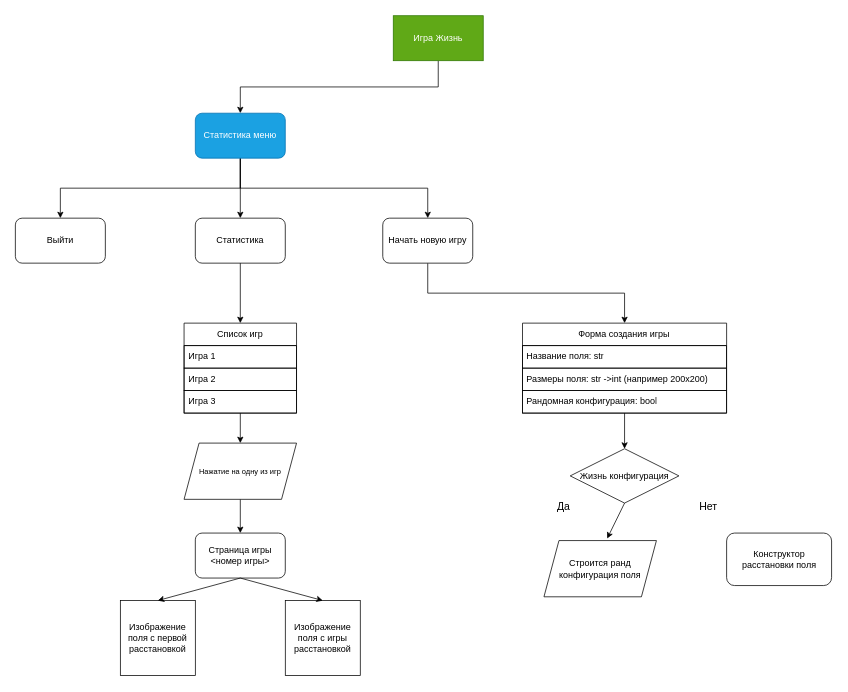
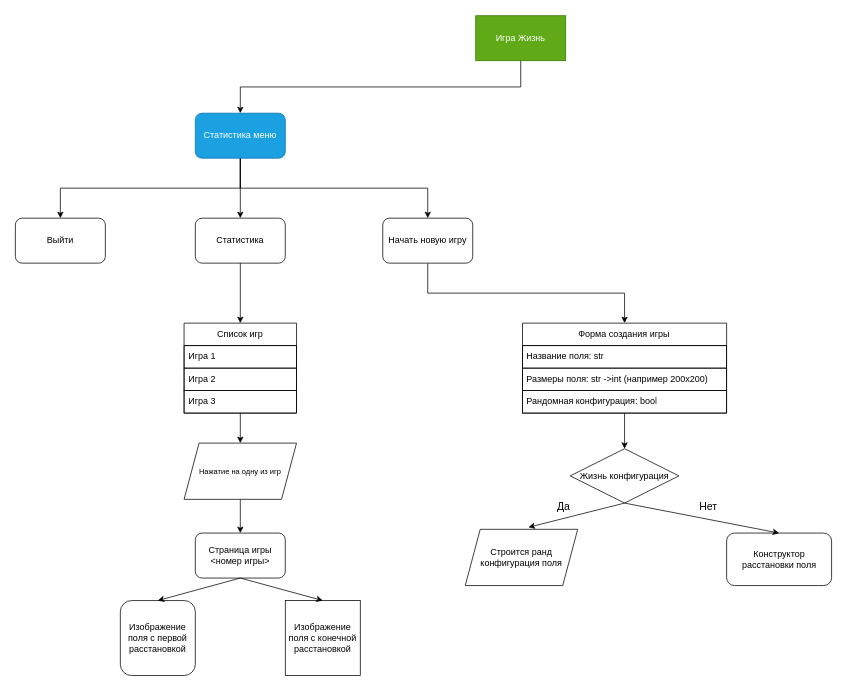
  <mxCell id="0" />
  <mxCell id="1" parent="0" />
  <mxCell id="2" style="edgeStyle=orthogonalEdgeStyle;rounded=0;orthogonalLoop=1;jettySize=auto;html=1;exitX=0.5;exitY=1;exitDx=0;exitDy=0;entryX=0.5;entryY=0;entryDx=0;entryDy=0;" parent="1" source="3" target="7" edge="1"><mxGeometry relative="1" as="geometry" /></mxCell>
- <mxCell id="3" value="Игра Жизнь" style="rounded=0;whiteSpace=wrap;html=1;fillColor=#60a917;fontColor=#ffffff;strokeColor=#2D7600;" parent="1" vertex="1"><mxGeometry x="524" y="20" width="120" height="60" as="geometry" /></mxCell>
+ <mxCell id="3" value="Игра Жизнь" style="rounded=0;whiteSpace=wrap;html=1;fillColor=#60a917;fontColor=#ffffff;strokeColor=#2D7600;" parent="1" vertex="1"><mxGeometry x="634" y="20" width="120" height="60" as="geometry" /></mxCell>
  <mxCell id="4" style="edgeStyle=orthogonalEdgeStyle;rounded=0;orthogonalLoop=1;jettySize=auto;html=1;exitX=0.5;exitY=1;exitDx=0;exitDy=0;entryX=0.5;entryY=0;entryDx=0;entryDy=0;" parent="1" source="7" target="10" edge="1"><mxGeometry relative="1" as="geometry" /></mxCell>
  <mxCell id="5" style="edgeStyle=orthogonalEdgeStyle;rounded=0;orthogonalLoop=1;jettySize=auto;html=1;exitX=0.5;exitY=1;exitDx=0;exitDy=0;entryX=0.5;entryY=0;entryDx=0;entryDy=0;" parent="1" source="7" target="9" edge="1"><mxGeometry relative="1" as="geometry" /></mxCell>
  <mxCell id="6" style="edgeStyle=orthogonalEdgeStyle;rounded=0;orthogonalLoop=1;jettySize=auto;html=1;exitX=0.5;exitY=1;exitDx=0;exitDy=0;entryX=0.5;entryY=0;entryDx=0;entryDy=0;" parent="1" source="7" target="11" edge="1"><mxGeometry relative="1" as="geometry" /></mxCell>
  <mxCell id="7" value="Статистика меню" style="rounded=1;whiteSpace=wrap;html=1;fillColor=#1ba1e2;fontColor=#ffffff;strokeColor=#006EAF;" parent="1" vertex="1"><mxGeometry x="260" y="150" width="120" height="60" as="geometry" /></mxCell>
  <mxCell id="8" style="edgeStyle=orthogonalEdgeStyle;rounded=0;orthogonalLoop=1;jettySize=auto;html=1;exitX=0.5;exitY=1;exitDx=0;exitDy=0;entryX=0.5;entryY=0;entryDx=0;entryDy=0;" parent="1" source="9" target="19" edge="1"><mxGeometry relative="1" as="geometry" /></mxCell>
  <mxCell id="9" value="Начать новую игру" style="rounded=1;whiteSpace=wrap;html=1;" parent="1" vertex="1"><mxGeometry x="510" y="290" width="120" height="60" as="geometry" /></mxCell>
  <mxCell id="10" value="Статистика" style="rounded=1;whiteSpace=wrap;html=1;" parent="1" vertex="1"><mxGeometry x="260" y="290" width="120" height="60" as="geometry" /></mxCell>
  <mxCell id="11" value="Выйти" style="rounded=1;whiteSpace=wrap;html=1;" parent="1" vertex="1"><mxGeometry x="20" y="290" width="120" height="60" as="geometry" /></mxCell>
  <mxCell id="12" style="edgeStyle=orthogonalEdgeStyle;rounded=0;orthogonalLoop=1;jettySize=auto;html=1;entryX=0.5;entryY=0;entryDx=0;entryDy=0;" parent="1" source="13" target="24" edge="1"><mxGeometry relative="1" as="geometry" /></mxCell>
  <mxCell id="13" value="Список игр" style="swimlane;fontStyle=0;childLayout=stackLayout;horizontal=1;startSize=30;horizontalStack=0;resizeParent=1;resizeParentMax=0;resizeLast=0;collapsible=1;marginBottom=0;whiteSpace=wrap;html=1;" parent="1" vertex="1"><mxGeometry x="245" y="430" width="150" height="120" as="geometry" /></mxCell>
  <mxCell id="14" value="Игра 1" style="text;strokeColor=default;fillColor=none;align=left;verticalAlign=middle;spacingLeft=4;spacingRight=4;overflow=hidden;points=[[0,0.5],[1,0.5]];portConstraint=eastwest;rotatable=0;whiteSpace=wrap;html=1;" parent="13" vertex="1"><mxGeometry y="30" width="150" height="30" as="geometry" /></mxCell>
  <mxCell id="15" value="Игра 2" style="text;strokeColor=default;fillColor=none;align=left;verticalAlign=middle;spacingLeft=4;spacingRight=4;overflow=hidden;points=[[0,0.5],[1,0.5]];portConstraint=eastwest;rotatable=0;whiteSpace=wrap;html=1;" parent="13" vertex="1"><mxGeometry y="60" width="150" height="30" as="geometry" /></mxCell>
  <mxCell id="16" value="Игра 3" style="text;strokeColor=default;fillColor=none;align=left;verticalAlign=middle;spacingLeft=4;spacingRight=4;overflow=hidden;points=[[0,0.5],[1,0.5]];portConstraint=eastwest;rotatable=0;whiteSpace=wrap;html=1;" parent="13" vertex="1"><mxGeometry y="90" width="150" height="30" as="geometry" /></mxCell>
  <mxCell id="17" value="" style="endArrow=classic;html=1;rounded=0;exitX=0.5;exitY=1;exitDx=0;exitDy=0;entryX=0.5;entryY=0;entryDx=0;entryDy=0;" parent="1" source="10" target="13" edge="1"><mxGeometry width="50" height="50" relative="1" as="geometry"><mxPoint x="280" y="470" as="sourcePoint" /><mxPoint x="330" y="420" as="targetPoint" /></mxGeometry></mxCell>
  <mxCell id="18" style="edgeStyle=orthogonalEdgeStyle;rounded=0;orthogonalLoop=1;jettySize=auto;html=1;" parent="1" source="19" target="30" edge="1"><mxGeometry relative="1" as="geometry" /></mxCell>
  <mxCell id="19" value="Форма создания игры" style="swimlane;fontStyle=0;childLayout=stackLayout;horizontal=1;startSize=30;horizontalStack=0;resizeParent=1;resizeParentMax=0;resizeLast=0;collapsible=1;marginBottom=0;whiteSpace=wrap;html=1;" parent="1" vertex="1"><mxGeometry x="696.39" y="430" width="272.22" height="120" as="geometry" /></mxCell>
  <mxCell id="20" value="Название поля: str" style="text;strokeColor=default;fillColor=none;align=left;verticalAlign=middle;spacingLeft=4;spacingRight=4;overflow=hidden;points=[[0,0.5],[1,0.5]];portConstraint=eastwest;rotatable=0;whiteSpace=wrap;html=1;" parent="19" vertex="1"><mxGeometry y="30" width="272.22" height="30" as="geometry" /></mxCell>
  <mxCell id="21" value="Размеры поля: str -&amp;gt;int (например 200x200)" style="text;strokeColor=default;fillColor=none;align=left;verticalAlign=middle;spacingLeft=4;spacingRight=4;overflow=hidden;points=[[0,0.5],[1,0.5]];portConstraint=eastwest;rotatable=0;whiteSpace=wrap;html=1;" parent="19" vertex="1"><mxGeometry y="60" width="272.22" height="30" as="geometry" /></mxCell>
  <mxCell id="22" value="Рандомная конфигурация: bool" style="text;strokeColor=default;fillColor=none;align=left;verticalAlign=middle;spacingLeft=4;spacingRight=4;overflow=hidden;points=[[0,0.5],[1,0.5]];portConstraint=eastwest;rotatable=0;whiteSpace=wrap;html=1;" parent="19" vertex="1"><mxGeometry y="90" width="272.22" height="30" as="geometry" /></mxCell>
  <mxCell id="23" style="edgeStyle=orthogonalEdgeStyle;rounded=0;orthogonalLoop=1;jettySize=auto;html=1;exitX=0.5;exitY=1;exitDx=0;exitDy=0;" parent="1" source="24" target="25" edge="1"><mxGeometry relative="1" as="geometry" /></mxCell>
  <mxCell id="24" value="&lt;font style=&quot;font-size: 10px;&quot;&gt;Нажатие на одну из игр&lt;/font&gt;" style="shape=parallelogram;perimeter=parallelogramPerimeter;whiteSpace=wrap;html=1;fixedSize=1;" parent="1" vertex="1"><mxGeometry x="245" y="590" width="150" height="75" as="geometry" /></mxCell>
  <mxCell id="25" value="Страница игры &amp;lt;номер игры&amp;gt;" style="rounded=1;whiteSpace=wrap;html=1;" parent="1" vertex="1"><mxGeometry x="260" y="710" width="120" height="60" as="geometry" /></mxCell>
- <mxCell id="26" value="Изображение поля с первой расстановкой" style="whiteSpace=wrap;html=1;aspect=fixed;" parent="1" vertex="1"><mxGeometry x="160" y="800" width="100" height="100" as="geometry" /></mxCell>
- <mxCell id="27" value="Изображение поля с игры&lt;br&gt;расстановкой" style="whiteSpace=wrap;html=1;aspect=fixed;" parent="1" vertex="1"><mxGeometry x="380" y="800" width="100" height="100" as="geometry" /></mxCell>
+ <mxCell id="26" value="Изображение поля с первой расстановкой" style="whiteSpace=wrap;html=1;aspect=fixed;rounded=1;" parent="1" vertex="1"><mxGeometry x="160" y="800" width="100" height="100" as="geometry" /></mxCell>
+ <mxCell id="27" value="Изображение поля с конечной&lt;br&gt;расстановкой" style="whiteSpace=wrap;html=1;aspect=fixed;" parent="1" vertex="1"><mxGeometry x="380" y="800" width="100" height="100" as="geometry" /></mxCell>
  <mxCell id="28" value="" style="endArrow=classic;html=1;rounded=0;exitX=0.5;exitY=1;exitDx=0;exitDy=0;entryX=0.5;entryY=0;entryDx=0;entryDy=0;" parent="1" source="25" target="26" edge="1"><mxGeometry width="50" height="50" relative="1" as="geometry"><mxPoint x="240" y="740" as="sourcePoint" /><mxPoint x="290" y="690" as="targetPoint" /></mxGeometry></mxCell>
  <mxCell id="29" value="" style="endArrow=classic;html=1;rounded=0;entryX=0.5;entryY=0;entryDx=0;entryDy=0;" parent="1" target="27" edge="1"><mxGeometry width="50" height="50" relative="1" as="geometry"><mxPoint x="320" y="770" as="sourcePoint" /><mxPoint x="450" y="770" as="targetPoint" /></mxGeometry></mxCell>
  <mxCell id="30" value="Жизнь конфигурация" style="shape=rhombus;whiteSpace=wrap;html=1;fixedSize=1;perimeter=rhombusPerimeter;" parent="1" vertex="1"><mxGeometry x="760" y="597.5" width="145" height="72.5" as="geometry" /></mxCell>
  <mxCell id="31" value="Конструктор расстановки поля" style="rounded=1;whiteSpace=wrap;html=1;" parent="1" vertex="1"><mxGeometry x="968.61" y="710" width="140" height="70" as="geometry" /></mxCell>
+ <mxCell id="32" value="" style="endArrow=classic;html=1;rounded=0;exitX=0.5;exitY=1;exitDx=0;exitDy=0;entryX=0.5;entryY=0;entryDx=0;entryDy=0;" parent="1" source="30" target="31" edge="1"><mxGeometry width="50" height="50" relative="1" as="geometry"><mxPoint x="836.39" y="710" as="sourcePoint" /><mxPoint x="886.39" y="660" as="targetPoint" /></mxGeometry></mxCell>
  <mxCell id="33" value="&lt;font style=&quot;font-size: 14px;&quot;&gt;Нет&lt;/font&gt;" style="text;html=1;align=center;verticalAlign=middle;resizable=0;points=[];autosize=1;strokeColor=none;fillColor=none;rotation=0;strokeWidth=2;" parent="1" vertex="1"><mxGeometry x="918.61" y="660" width="50" height="30" as="geometry" /></mxCell>
  <mxCell id="34" value="" style="endArrow=classic;html=1;rounded=0;exitX=0.5;exitY=1;exitDx=0;exitDy=0;entryX=0.562;entryY=-0.036;entryDx=0;entryDy=0;entryPerimeter=0;" parent="1" source="30" target="35" edge="1"><mxGeometry width="50" height="50" relative="1" as="geometry"><mxPoint x="842.39" y="680" as="sourcePoint" /><mxPoint x="716.39" y="710" as="targetPoint" /></mxGeometry></mxCell>
- <mxCell id="35" value="Строится ранд&lt;br&gt;конфигурация поля" style="shape=parallelogram;perimeter=parallelogramPerimeter;whiteSpace=wrap;html=1;fixedSize=1;" parent="1" vertex="1"><mxGeometry x="725" y="720" width="150" height="75" as="geometry" /></mxCell>
+ <mxCell id="35" value="Строится ранд&lt;br&gt;конфигурация поля" style="shape=parallelogram;perimeter=parallelogramPerimeter;whiteSpace=wrap;html=1;fixedSize=1;" parent="1" vertex="1"><mxGeometry x="620" y="705" width="150" height="75" as="geometry" /></mxCell>
  <mxCell id="36" value="&lt;font style=&quot;font-size: 14px;&quot;&gt;Да&lt;/font&gt;" style="text;html=1;align=center;verticalAlign=middle;resizable=0;points=[];autosize=1;strokeColor=none;fillColor=none;rotation=0;strokeWidth=2;" parent="1" vertex="1"><mxGeometry x="731.39" y="660" width="40" height="30" as="geometry" /></mxCell>
